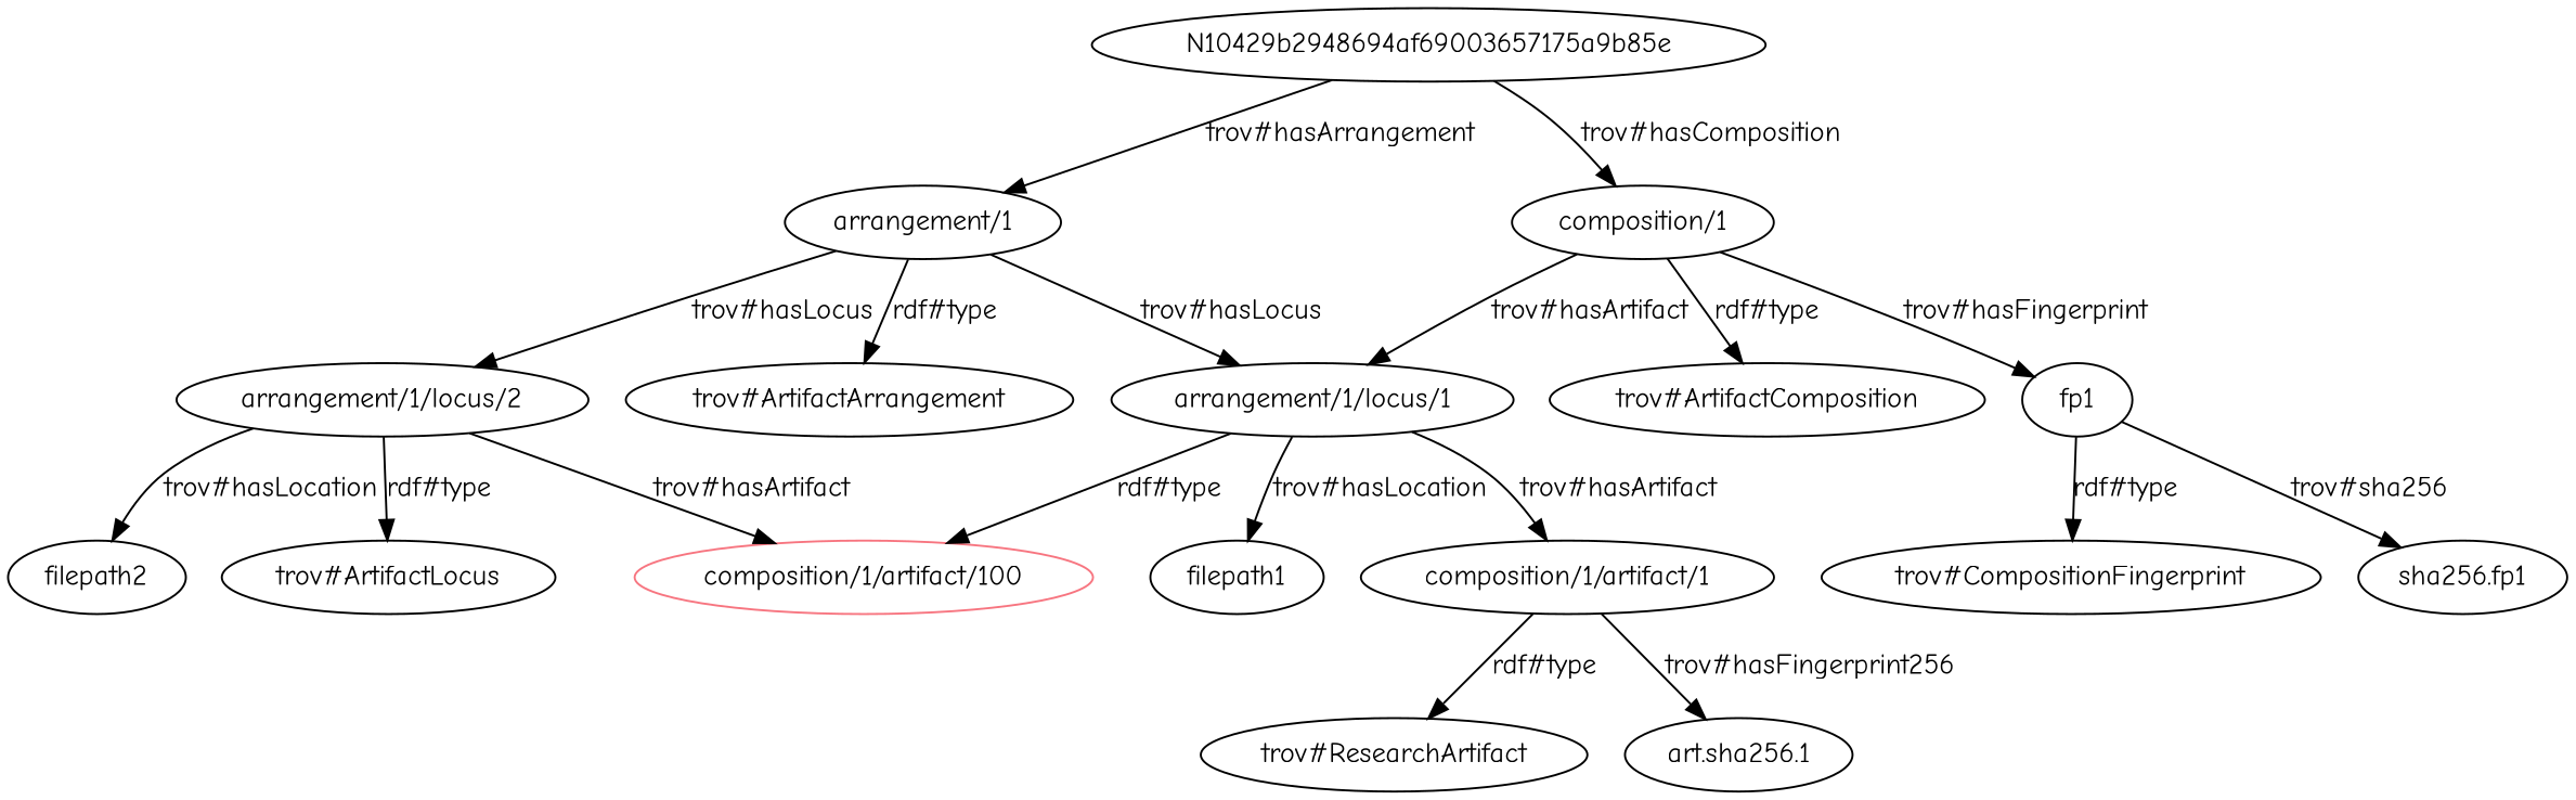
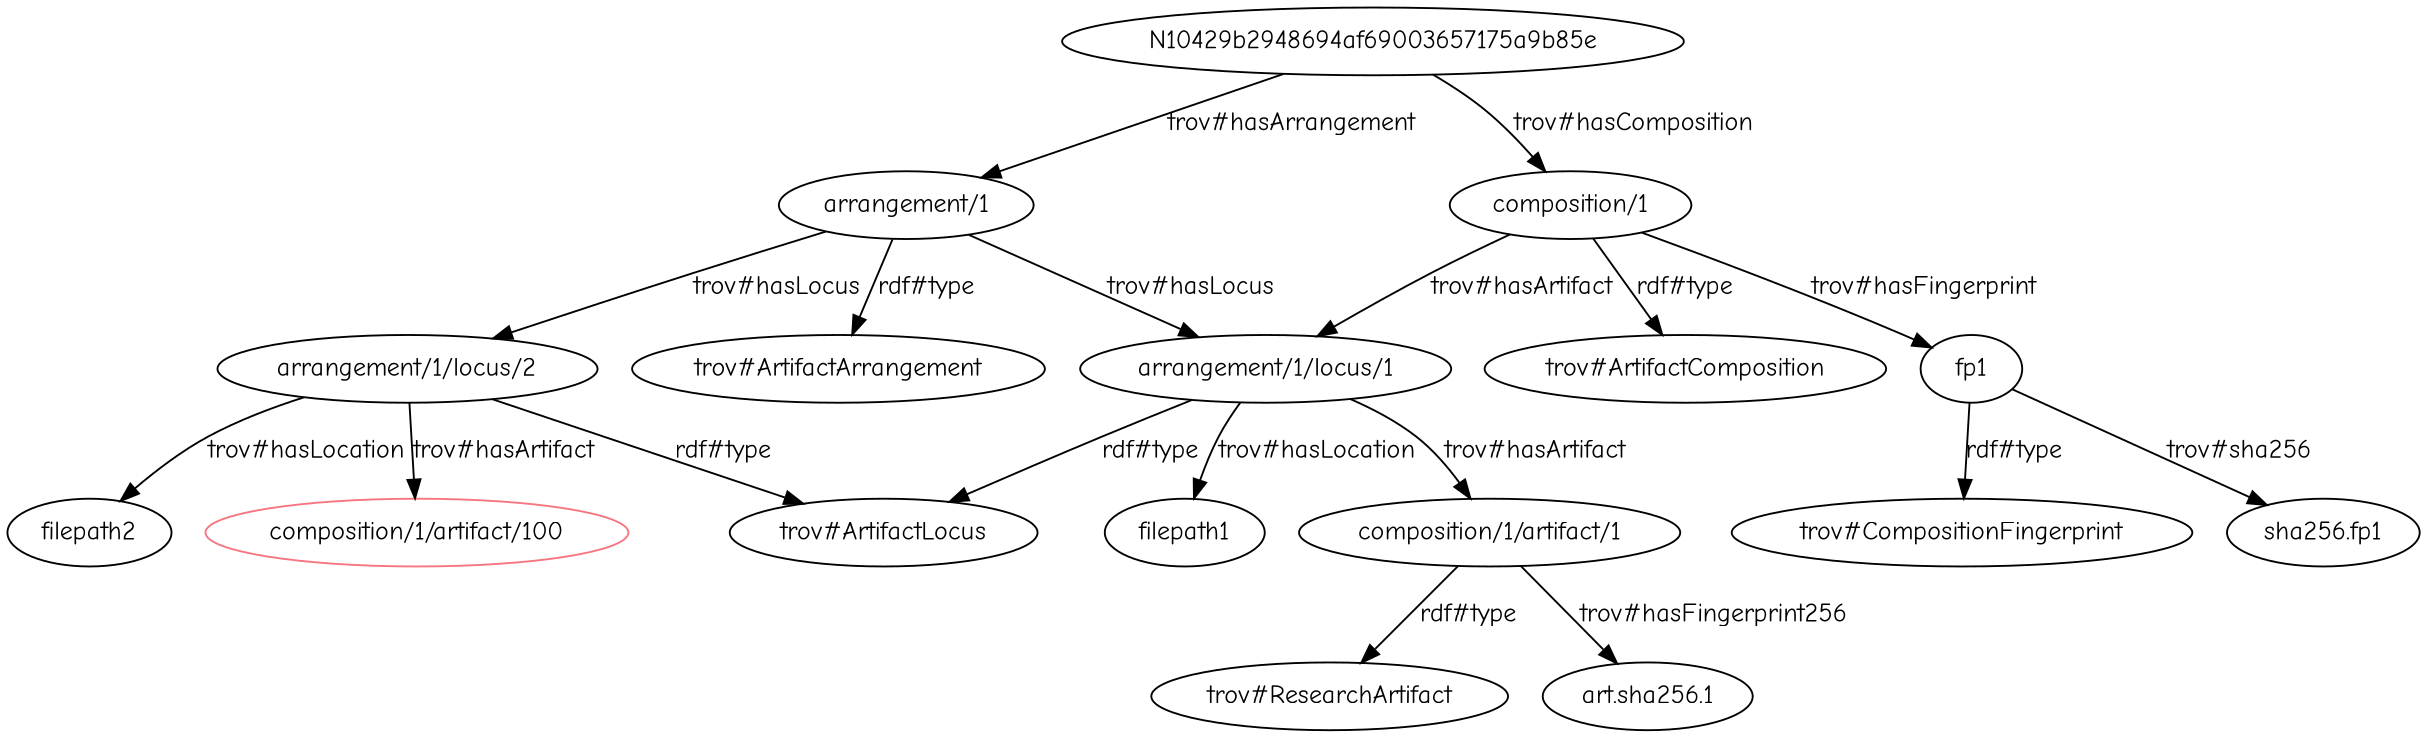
  strict digraph {
    fontname="Comic Neue"
    node [fontname="Comic Neue"]
    edge [fontname="Comic Neue"]
    "composition/1/artifact/1"
    "trov#ResearchArtifact"
    "art.sha256.1"
    "arrangement/1"
    "arrangement/1/locus/2"
    "trov#ArtifactArrangement"
    "arrangement/1/locus/1"
    "composition/1/artifact/100" [color="#f77580"]
    "trov#ArtifactLocus"
    filepath2
    filepath1
    N10429b2948694af69003657175a9b85e
    "composition/1"
    "trov#ArtifactComposition"
    fp1
    "trov#CompositionFingerprint"
    "sha256.fp1"
    "composition/1/artifact/1" -> "trov#ResearchArtifact" [label="rdf#type"]
    "composition/1/artifact/1" -> "art.sha256.1" [label="trov#hasFingerprint256"]
    "arrangement/1" -> "arrangement/1/locus/2" [label="trov#hasLocus"]
    "arrangement/1" -> "trov#ArtifactArrangement" [label="rdf#type"]
    "arrangement/1" -> "arrangement/1/locus/1" [label="trov#hasLocus"]
    "arrangement/1/locus/2" -> "composition/1/artifact/100" [label="trov#hasArtifact"]
    "arrangement/1/locus/2" -> "trov#ArtifactLocus" [label="rdf#type"]
    "arrangement/1/locus/2" -> filepath2 [label="trov#hasLocation"]
    "arrangement/1/locus/1" -> "composition/1/artifact/1" [label="trov#hasArtifact"]
-   "arrangement/1/locus/1" -> "composition/1/artifact/100" [label="rdf#type"]
+   "arrangement/1/locus/1" -> "trov#ArtifactLocus" [label="rdf#type"]
    "arrangement/1/locus/1" -> filepath1 [label="trov#hasLocation"]
    N10429b2948694af69003657175a9b85e -> "arrangement/1" [label="trov#hasArrangement"]
    N10429b2948694af69003657175a9b85e -> "composition/1" [label="trov#hasComposition"]
    "composition/1" -> "arrangement/1/locus/1" [label="trov#hasArtifact"]
    "composition/1" -> "trov#ArtifactComposition" [label="rdf#type"]
    "composition/1" -> fp1 [label="trov#hasFingerprint"]
    fp1 -> "trov#CompositionFingerprint" [label="rdf#type"]
    fp1 -> "sha256.fp1" [label="trov#sha256"]
  }
